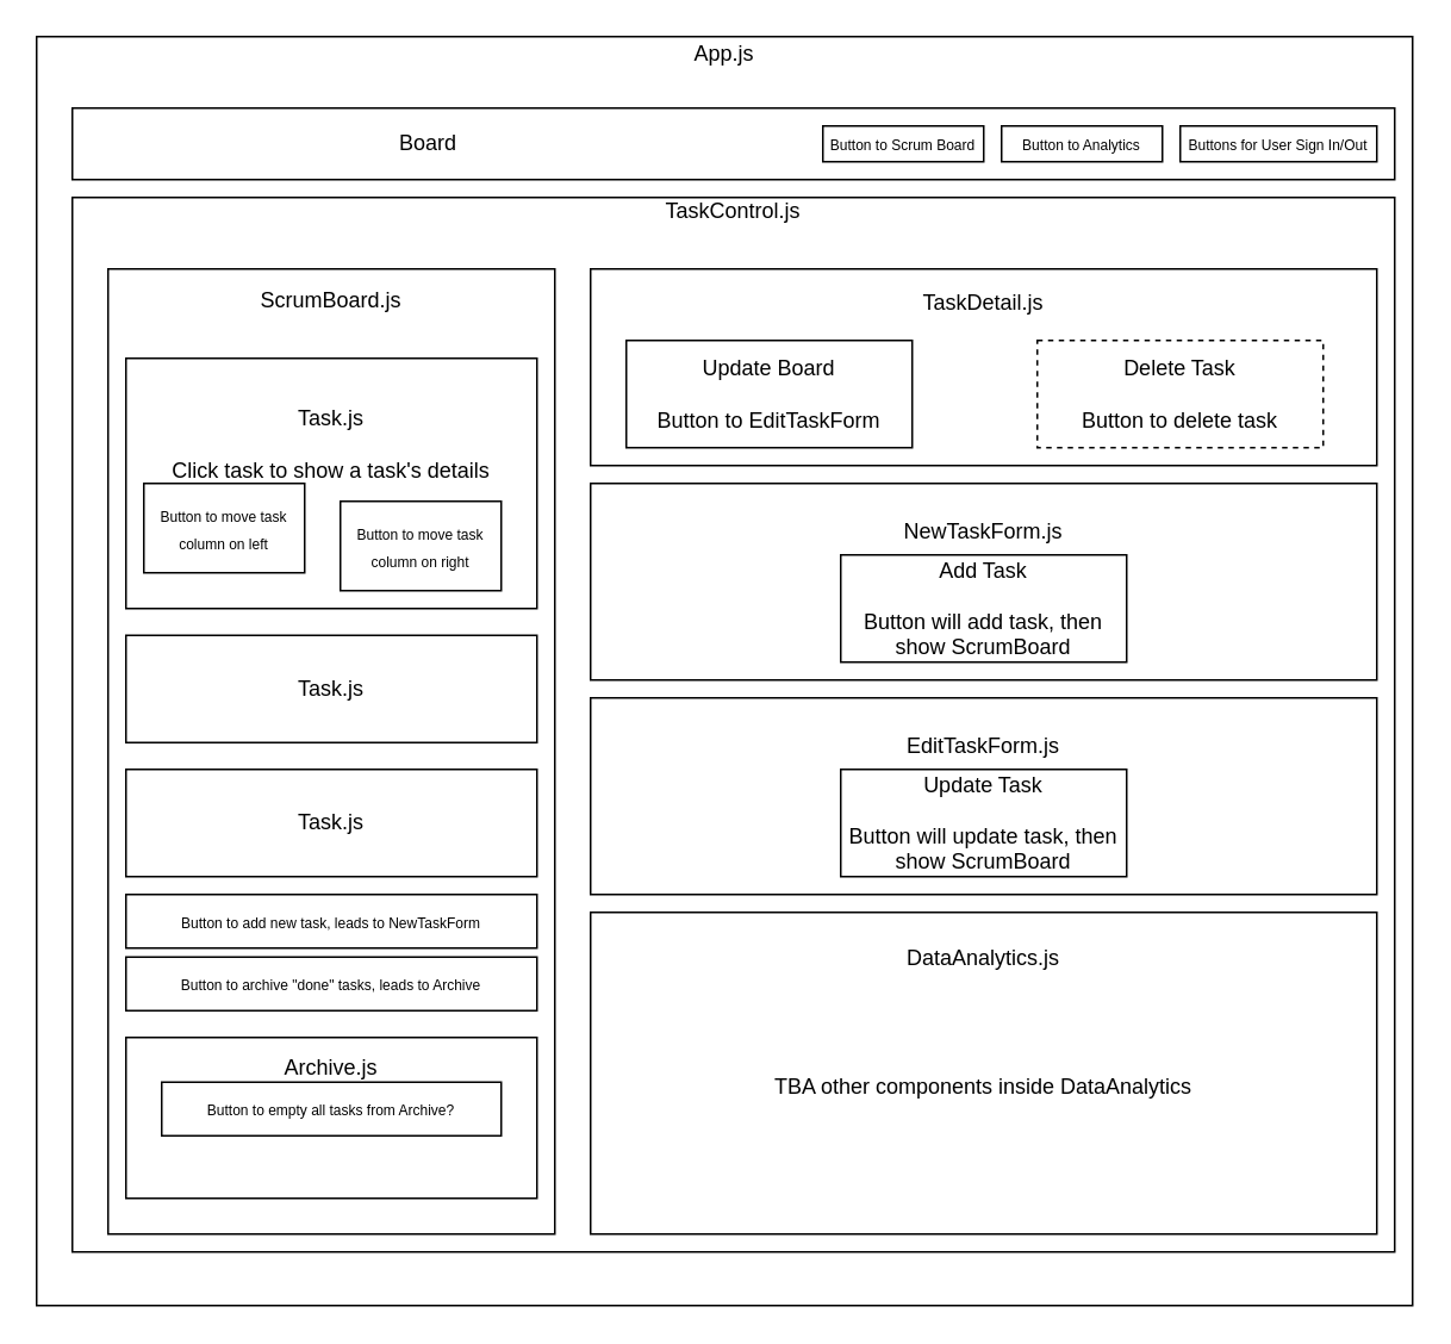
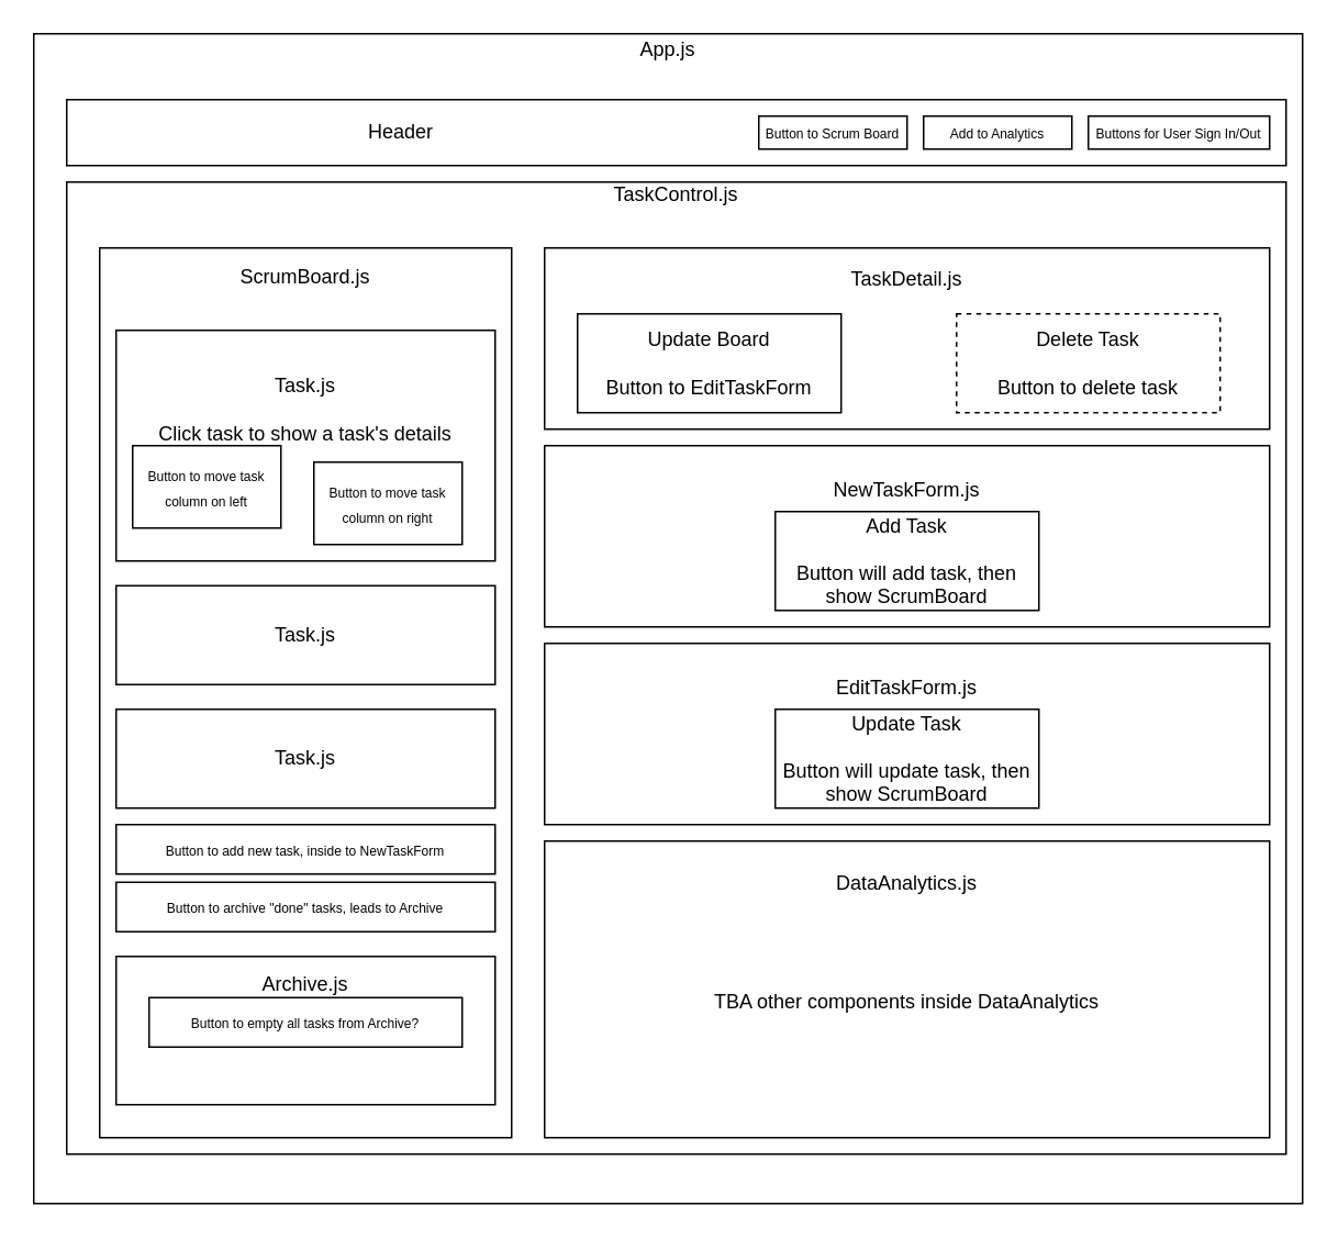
  <mxCell id="0" />
  <mxCell id="1" parent="0" />
  <mxCell id="2" value="&lt;font color=&quot;#000000&quot;&gt;App.js&lt;br&gt;&lt;br&gt;&lt;br&gt;&lt;br&gt;&lt;br&gt;&lt;br&gt;&lt;br&gt;&lt;br&gt;&lt;br&gt;&lt;br&gt;&lt;br&gt;&lt;br&gt;&lt;br&gt;&lt;br&gt;&lt;br&gt;&lt;br&gt;&lt;br&gt;&lt;br&gt;&lt;br&gt;&lt;br&gt;&lt;br&gt;&lt;br&gt;&lt;br&gt;&lt;br&gt;&lt;br&gt;&lt;br&gt;&lt;br&gt;&lt;br&gt;&lt;br&gt;&lt;br&gt;&lt;br&gt;&lt;br&gt;&lt;br&gt;&lt;br&gt;&lt;br&gt;&lt;br&gt;&lt;br&gt;&lt;br&gt;&lt;br&gt;&lt;br&gt;&lt;br&gt;&lt;br&gt;&lt;br&gt;&lt;br&gt;&lt;br&gt;&lt;br&gt;&lt;br&gt;&lt;br&gt;&lt;br&gt;&lt;/font&gt;" style="rounded=0;whiteSpace=wrap;html=1;fillColor=#FFFFFF;" vertex="1" parent="1"><mxGeometry x="20" y="20" width="770" height="710" as="geometry" /></mxCell>
- <mxCell id="3" value="Board&amp;nbsp; &amp;nbsp; &amp;nbsp; &amp;nbsp; &amp;nbsp; &amp;nbsp; &amp;nbsp; &amp;nbsp; &amp;nbsp; &amp;nbsp; &amp;nbsp; &amp;nbsp;&amp;nbsp;&lt;span style=&quot;white-space: pre&quot;&gt;&#09;&lt;/span&gt;&lt;span style=&quot;white-space: pre&quot;&gt;&#09;&lt;/span&gt;&lt;span style=&quot;white-space: pre&quot;&gt;&#09;&lt;/span&gt;&lt;span style=&quot;white-space: pre&quot;&gt;&#09;&lt;/span&gt;&lt;span style=&quot;white-space: pre&quot;&gt;&#09;&lt;/span&gt;&lt;span style=&quot;white-space: pre&quot;&gt;&#09;&lt;/span&gt;&lt;span style=&quot;white-space: pre&quot;&gt;&#09;&lt;/span&gt;&lt;span style=&quot;white-space: pre&quot;&gt;&#09;&lt;/span&gt;&lt;span style=&quot;white-space: pre&quot;&gt;&#09;&lt;/span&gt;&lt;span style=&quot;white-space: pre&quot;&gt;&#09;&lt;/span&gt;" style="rounded=0;whiteSpace=wrap;html=1;fontColor=#000000;fillColor=#FFFFFF;strokeColor=#000000;" vertex="1" parent="1"><mxGeometry x="40" y="60" width="740" height="40" as="geometry" /></mxCell>
- <mxCell id="4" value="&lt;font style=&quot;font-size: 8px&quot;&gt;Button to Analytics&lt;/font&gt;" style="rounded=0;whiteSpace=wrap;html=1;fontColor=#000000;fillColor=#FFFFFF;strokeColor=#000000;" vertex="1" parent="1"><mxGeometry x="560" y="70" width="90" height="20" as="geometry" /></mxCell>
+ <mxCell id="3" value="Header&amp;nbsp; &amp;nbsp; &amp;nbsp; &amp;nbsp; &amp;nbsp; &amp;nbsp; &amp;nbsp; &amp;nbsp; &amp;nbsp; &amp;nbsp; &amp;nbsp; &amp;nbsp;&amp;nbsp;&lt;span style=&quot;white-space: pre&quot;&gt;&#09;&lt;/span&gt;&lt;span style=&quot;white-space: pre&quot;&gt;&#09;&lt;/span&gt;&lt;span style=&quot;white-space: pre&quot;&gt;&#09;&lt;/span&gt;&lt;span style=&quot;white-space: pre&quot;&gt;&#09;&lt;/span&gt;&lt;span style=&quot;white-space: pre&quot;&gt;&#09;&lt;/span&gt;&lt;span style=&quot;white-space: pre&quot;&gt;&#09;&lt;/span&gt;&lt;span style=&quot;white-space: pre&quot;&gt;&#09;&lt;/span&gt;&lt;span style=&quot;white-space: pre&quot;&gt;&#09;&lt;/span&gt;&lt;span style=&quot;white-space: pre&quot;&gt;&#09;&lt;/span&gt;&lt;span style=&quot;white-space: pre&quot;&gt;&#09;&lt;/span&gt;" style="rounded=0;whiteSpace=wrap;html=1;fontColor=#000000;fillColor=#FFFFFF;strokeColor=#000000;" vertex="1" parent="1"><mxGeometry x="40" y="60" width="740" height="40" as="geometry" /></mxCell>
+ <mxCell id="4" value="&lt;font style=&quot;font-size: 8px&quot;&gt;Add to Analytics&lt;/font&gt;" style="rounded=0;whiteSpace=wrap;html=1;fontColor=#000000;fillColor=#FFFFFF;strokeColor=#000000;" vertex="1" parent="1"><mxGeometry x="560" y="70" width="90" height="20" as="geometry" /></mxCell>
  <mxCell id="5" value="&lt;font style=&quot;font-size: 8px&quot;&gt;Button to Scrum Board&lt;/font&gt;" style="rounded=0;whiteSpace=wrap;html=1;fontColor=#000000;fillColor=#FFFFFF;strokeColor=#000000;" vertex="1" parent="1"><mxGeometry x="460" y="70" width="90" height="20" as="geometry" /></mxCell>
  <mxCell id="6" value="&lt;font style=&quot;font-size: 8px&quot;&gt;Buttons for User Sign In/Out&lt;/font&gt;" style="rounded=0;whiteSpace=wrap;html=1;fontColor=#000000;fillColor=#FFFFFF;strokeColor=#000000;" vertex="1" parent="1"><mxGeometry x="660" y="70" width="110" height="20" as="geometry" /></mxCell>
  <mxCell id="7" value="&lt;font style=&quot;font-size: 12px&quot;&gt;TaskControl.js&lt;br&gt;&lt;br&gt;&lt;br&gt;&lt;br&gt;&lt;br&gt;&lt;br&gt;&lt;br&gt;&lt;br&gt;&lt;br&gt;&lt;br&gt;&lt;br&gt;&lt;br&gt;&lt;br&gt;&lt;br&gt;&lt;br&gt;&lt;br&gt;&lt;br&gt;&lt;br&gt;&lt;br&gt;&lt;br&gt;&lt;br&gt;&lt;br&gt;&lt;br&gt;&lt;br&gt;&lt;br&gt;&lt;br&gt;&lt;br&gt;&lt;br&gt;&lt;br&gt;&lt;br&gt;&lt;br&gt;&lt;br&gt;&lt;br&gt;&lt;br&gt;&lt;br&gt;&lt;br&gt;&lt;br&gt;&lt;br&gt;&lt;br&gt;&lt;br&gt;&lt;br&gt;&lt;/font&gt;" style="rounded=0;whiteSpace=wrap;html=1;fontSize=8;fontColor=#000000;strokeColor=#000000;fillColor=#FFFFFF;" vertex="1" parent="1"><mxGeometry x="40" y="110" width="740" height="590" as="geometry" /></mxCell>
  <mxCell id="8" value="ScrumBoard.js&lt;br&gt;&lt;br&gt;&lt;br&gt;&lt;br&gt;&lt;br&gt;&lt;br&gt;&lt;br&gt;&lt;br&gt;&lt;br&gt;&lt;br&gt;&lt;br&gt;&lt;br&gt;&lt;br&gt;&lt;br&gt;&lt;br&gt;&lt;br&gt;&lt;br&gt;&lt;br&gt;&lt;br&gt;&lt;br&gt;&lt;br&gt;&lt;br&gt;&lt;br&gt;&lt;br&gt;&lt;br&gt;&lt;br&gt;&lt;br&gt;&lt;br&gt;&lt;br&gt;&lt;br&gt;&lt;br&gt;&lt;br&gt;&lt;br&gt;&lt;br&gt;&lt;br&gt;&lt;br&gt;" style="rounded=0;whiteSpace=wrap;html=1;fontSize=12;fontColor=#000000;strokeColor=#000000;fillColor=#FFFFFF;" vertex="1" parent="1"><mxGeometry x="60" y="150" width="250" height="540" as="geometry" /></mxCell>
  <mxCell id="9" value="TaskDetail.js&lt;br&gt;&lt;br&gt;&lt;br&gt;&lt;br&gt;&lt;br&gt;&lt;br&gt;" style="rounded=0;whiteSpace=wrap;html=1;fontSize=12;fontColor=#000000;strokeColor=#000000;fillColor=#FFFFFF;" vertex="1" parent="1"><mxGeometry x="330" y="150" width="440" height="110" as="geometry" /></mxCell>
  <mxCell id="10" value="EditTaskForm.js&lt;br&gt;&lt;br&gt;&lt;br&gt;&lt;br&gt;&lt;br&gt;" style="rounded=0;whiteSpace=wrap;html=1;fontSize=12;fontColor=#000000;strokeColor=#000000;fillColor=#FFFFFF;" vertex="1" parent="1"><mxGeometry x="330" y="390" width="440" height="110" as="geometry" /></mxCell>
  <mxCell id="11" value="NewTaskForm.js&lt;br&gt;&lt;br&gt;&lt;br&gt;&lt;br&gt;&lt;br&gt;" style="rounded=0;whiteSpace=wrap;html=1;fontSize=12;fontColor=#000000;strokeColor=#000000;fillColor=#FFFFFF;" vertex="1" parent="1"><mxGeometry x="330" y="270" width="440" height="110" as="geometry" /></mxCell>
  <mxCell id="12" value="Update Board&lt;br&gt;&lt;br&gt;Button to EditTaskForm" style="rounded=0;whiteSpace=wrap;html=1;shadow=0;fontSize=12;fontColor=#000000;strokeColor=#000000;fillColor=#FFFFFF;" vertex="1" parent="1"><mxGeometry x="350" y="190" width="160" height="60" as="geometry" /></mxCell>
  <mxCell id="13" value="Delete Task&lt;br&gt;&lt;br&gt;Button to delete task" style="rounded=0;whiteSpace=wrap;html=1;shadow=0;fontSize=12;fontColor=#000000;strokeColor=#000000;fillColor=#FFFFFF;dashed=1;" vertex="1" parent="1"><mxGeometry x="580" y="190" width="160" height="60" as="geometry" /></mxCell>
  <mxCell id="14" value="Add Task&lt;br&gt;&lt;br&gt;Button will add task, then show ScrumBoard" style="rounded=0;whiteSpace=wrap;html=1;shadow=0;fontSize=12;fontColor=#000000;strokeColor=#000000;fillColor=#FFFFFF;" vertex="1" parent="1"><mxGeometry x="470" y="310" width="160" height="60" as="geometry" /></mxCell>
  <mxCell id="15" value="Update Task&lt;br&gt;&lt;br&gt;Button will update task, then show ScrumBoard" style="rounded=0;whiteSpace=wrap;html=1;shadow=0;fontSize=12;fontColor=#000000;strokeColor=#000000;fillColor=#FFFFFF;" vertex="1" parent="1"><mxGeometry x="470" y="430" width="160" height="60" as="geometry" /></mxCell>
  <mxCell id="16" value="DataAnalytics.js&lt;br&gt;&lt;br&gt;&lt;br&gt;&lt;br&gt;&lt;br&gt;TBA other components inside DataAnalytics&lt;br&gt;&lt;br&gt;&lt;br&gt;&lt;br&gt;&lt;br&gt;" style="rounded=0;whiteSpace=wrap;html=1;shadow=0;fontSize=12;fontColor=#000000;strokeColor=#000000;fillColor=#FFFFFF;" vertex="1" parent="1"><mxGeometry x="330" y="510" width="440" height="180" as="geometry" /></mxCell>
  <mxCell id="17" value="Task.js&lt;br&gt;&lt;br&gt;Click task to show a task's details&lt;br&gt;&lt;br&gt;&lt;br&gt;&lt;br&gt;" style="rounded=0;whiteSpace=wrap;html=1;shadow=0;fontSize=12;fontColor=#000000;strokeColor=#000000;fillColor=#FFFFFF;" vertex="1" parent="1"><mxGeometry x="70" y="200" width="230" height="140" as="geometry" /></mxCell>
  <mxCell id="18" value="Task.js" style="rounded=0;whiteSpace=wrap;html=1;shadow=0;fontSize=12;fontColor=#000000;strokeColor=#000000;fillColor=#FFFFFF;" vertex="1" parent="1"><mxGeometry x="70" y="355" width="230" height="60" as="geometry" /></mxCell>
  <mxCell id="19" value="Task.js" style="rounded=0;whiteSpace=wrap;html=1;shadow=0;fontSize=12;fontColor=#000000;strokeColor=#000000;fillColor=#FFFFFF;" vertex="1" parent="1"><mxGeometry x="70" y="430" width="230" height="60" as="geometry" /></mxCell>
  <mxCell id="20" value="&lt;font style=&quot;font-size: 8px&quot;&gt;Button to move task column on left&lt;/font&gt;" style="rounded=0;whiteSpace=wrap;html=1;shadow=0;fontSize=12;fontColor=#000000;strokeColor=#000000;fillColor=#FFFFFF;" vertex="1" parent="1"><mxGeometry x="80" y="270" width="90" height="50" as="geometry" /></mxCell>
  <mxCell id="21" value="&lt;font style=&quot;font-size: 8px&quot;&gt;Button to move task column on right&lt;/font&gt;" style="rounded=0;whiteSpace=wrap;html=1;shadow=0;fontSize=12;fontColor=#000000;strokeColor=#000000;fillColor=#FFFFFF;" vertex="1" parent="1"><mxGeometry x="190" y="280" width="90" height="50" as="geometry" /></mxCell>
- <mxCell id="22" value="&lt;font style=&quot;font-size: 8px&quot;&gt;Button to add new task, leads to NewTaskForm&lt;/font&gt;" style="rounded=0;whiteSpace=wrap;html=1;shadow=0;fontSize=12;fontColor=#000000;strokeColor=#000000;fillColor=#FFFFFF;" vertex="1" parent="1"><mxGeometry x="70" y="500" width="230" height="30" as="geometry" /></mxCell>
+ <mxCell id="22" value="&lt;font style=&quot;font-size: 8px&quot;&gt;Button to add new task, inside to NewTaskForm&lt;/font&gt;" style="rounded=0;whiteSpace=wrap;html=1;shadow=0;fontSize=12;fontColor=#000000;strokeColor=#000000;fillColor=#FFFFFF;" vertex="1" parent="1"><mxGeometry x="70" y="500" width="230" height="30" as="geometry" /></mxCell>
  <mxCell id="23" value="&lt;font style=&quot;font-size: 8px&quot;&gt;Button to archive &quot;done&quot; tasks, leads to Archive&lt;/font&gt;" style="rounded=0;whiteSpace=wrap;html=1;shadow=0;fontSize=12;fontColor=#000000;strokeColor=#000000;fillColor=#FFFFFF;" vertex="1" parent="1"><mxGeometry x="70" y="535" width="230" height="30" as="geometry" /></mxCell>
  <mxCell id="24" value="&lt;font style=&quot;font-size: 12px&quot;&gt;Archive.js&lt;br&gt;&lt;br&gt;&lt;br&gt;&lt;br&gt;&lt;br&gt;&lt;/font&gt;" style="rounded=0;whiteSpace=wrap;html=1;shadow=0;fontSize=8;fontColor=#000000;strokeColor=#000000;fillColor=#FFFFFF;" vertex="1" parent="1"><mxGeometry x="70" y="580" width="230" height="90" as="geometry" /></mxCell>
  <mxCell id="25" value="&lt;font style=&quot;font-size: 8px&quot;&gt;Button to empty all tasks from Archive?&lt;/font&gt;" style="rounded=0;whiteSpace=wrap;html=1;shadow=0;fontSize=12;fontColor=#000000;strokeColor=#000000;fillColor=#FFFFFF;" vertex="1" parent="1"><mxGeometry x="90" y="605" width="190" height="30" as="geometry" /></mxCell>
